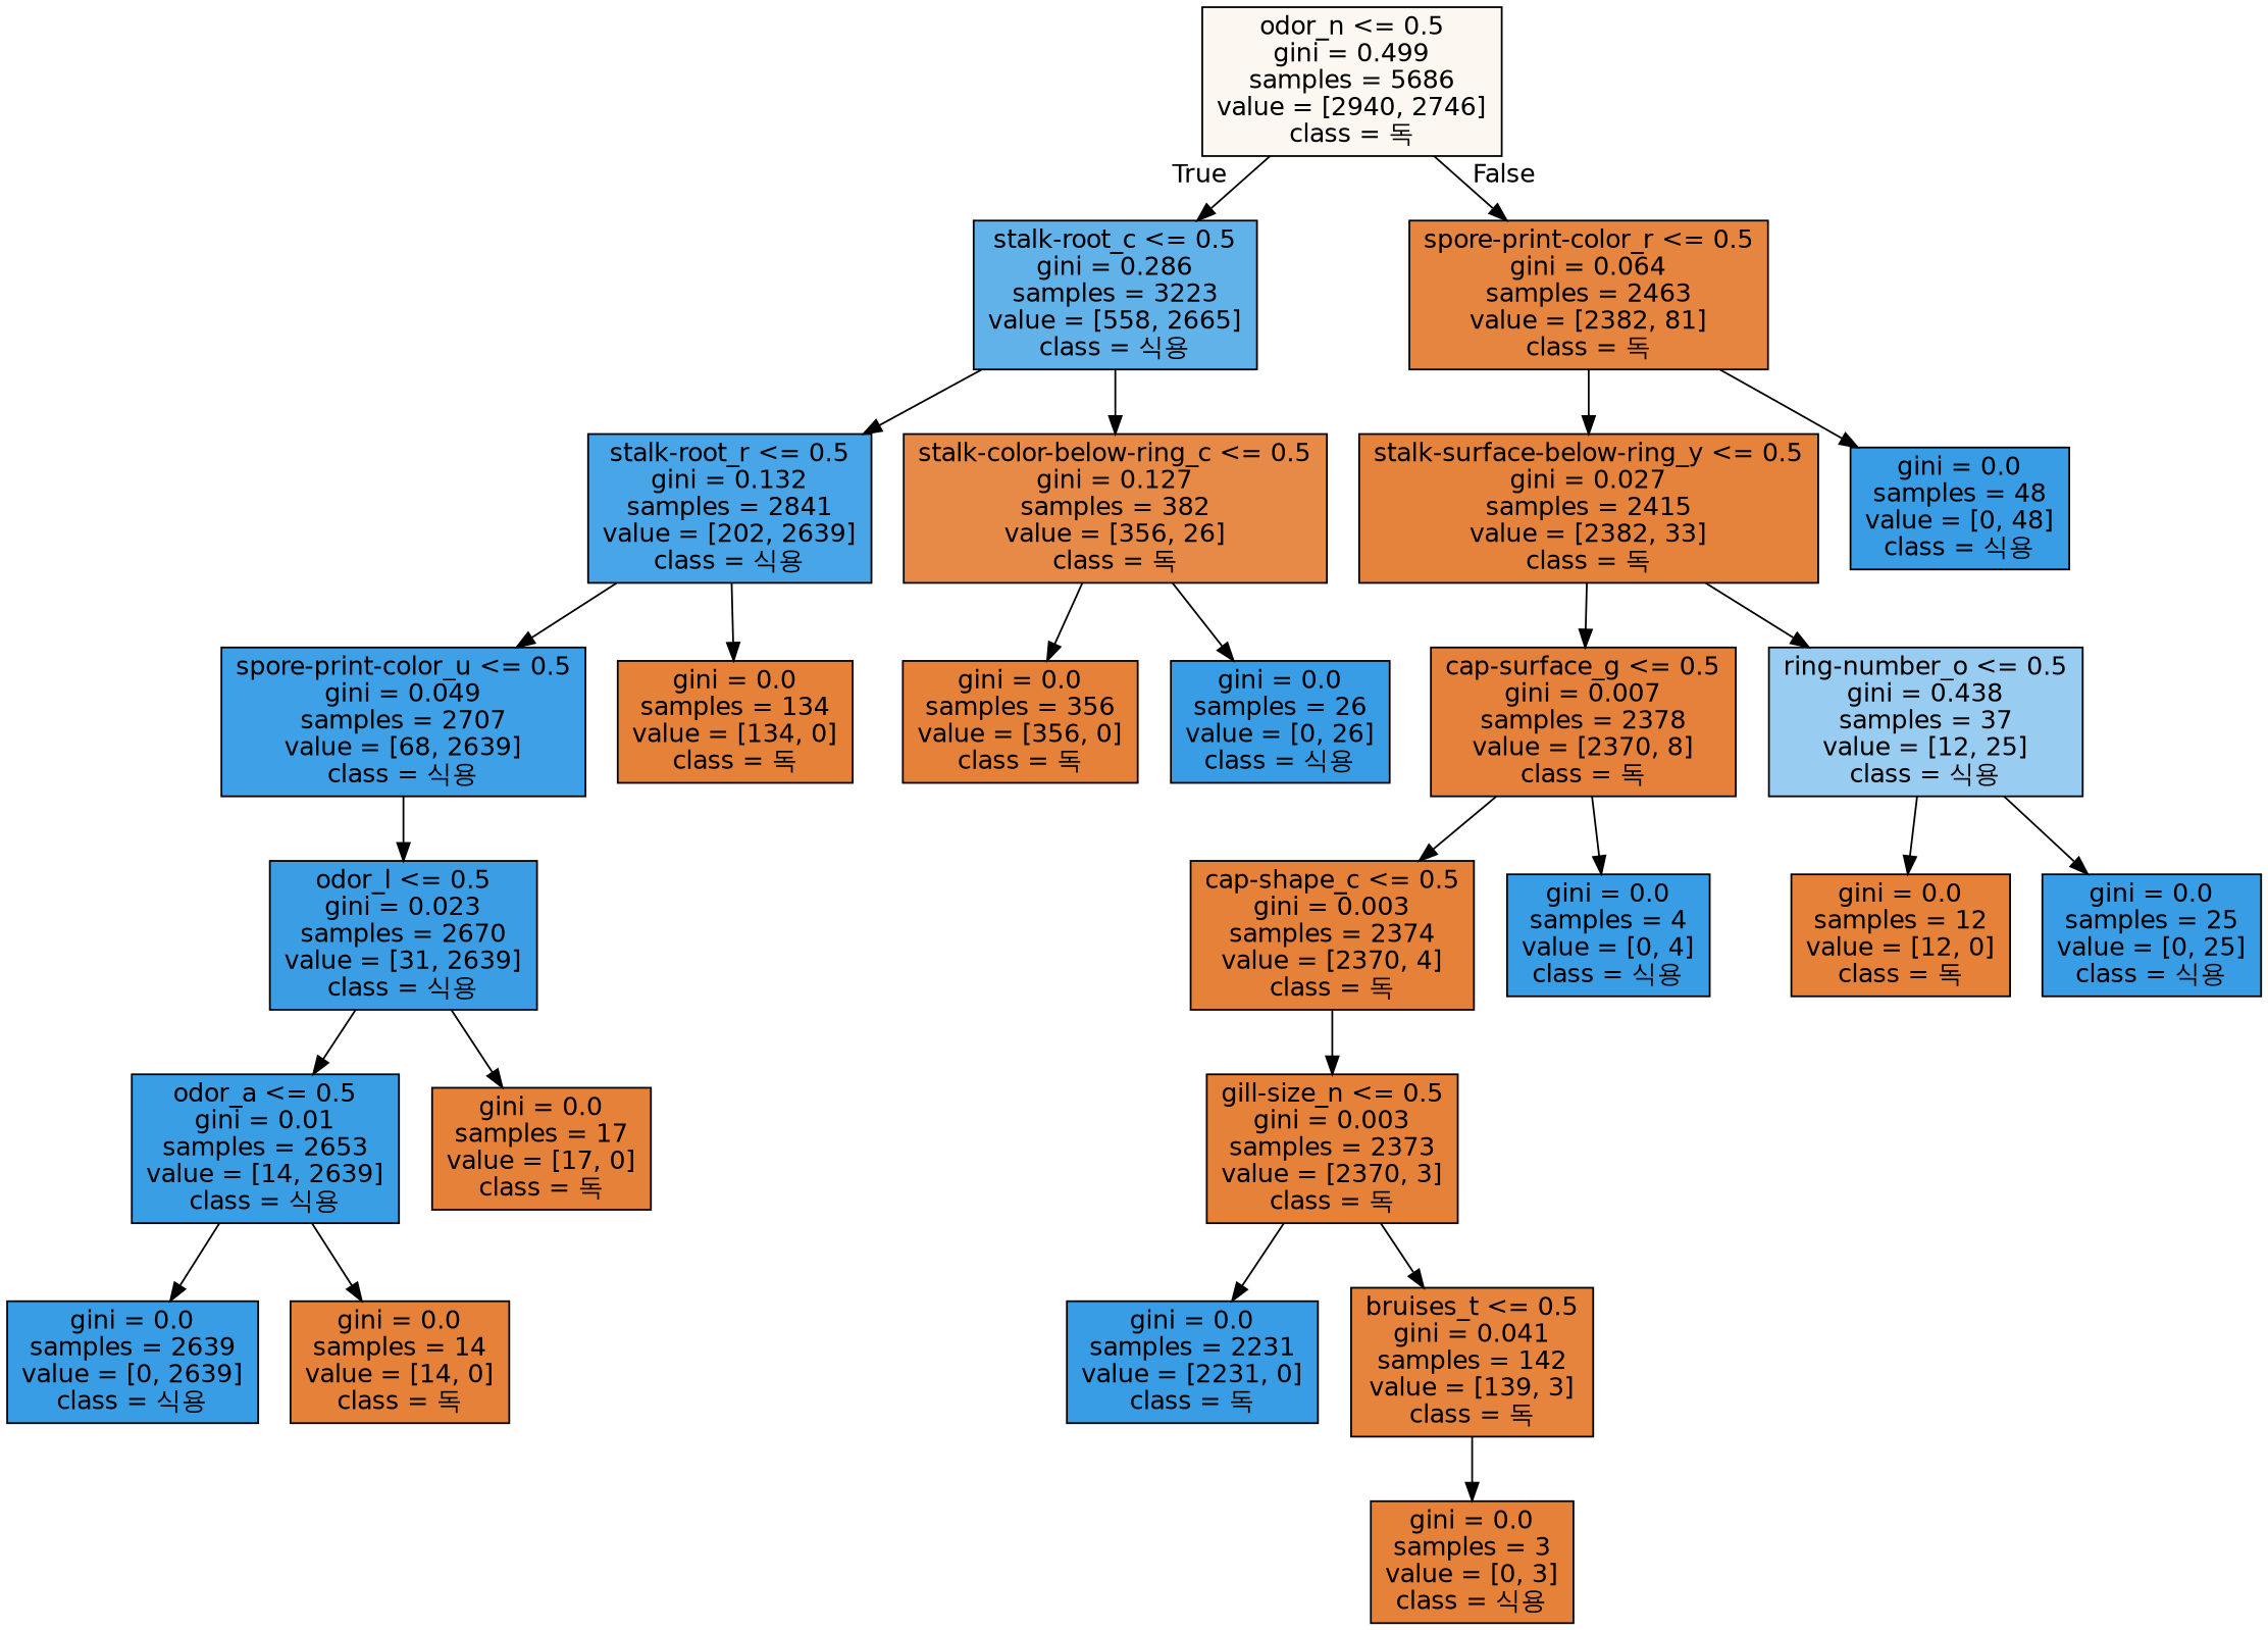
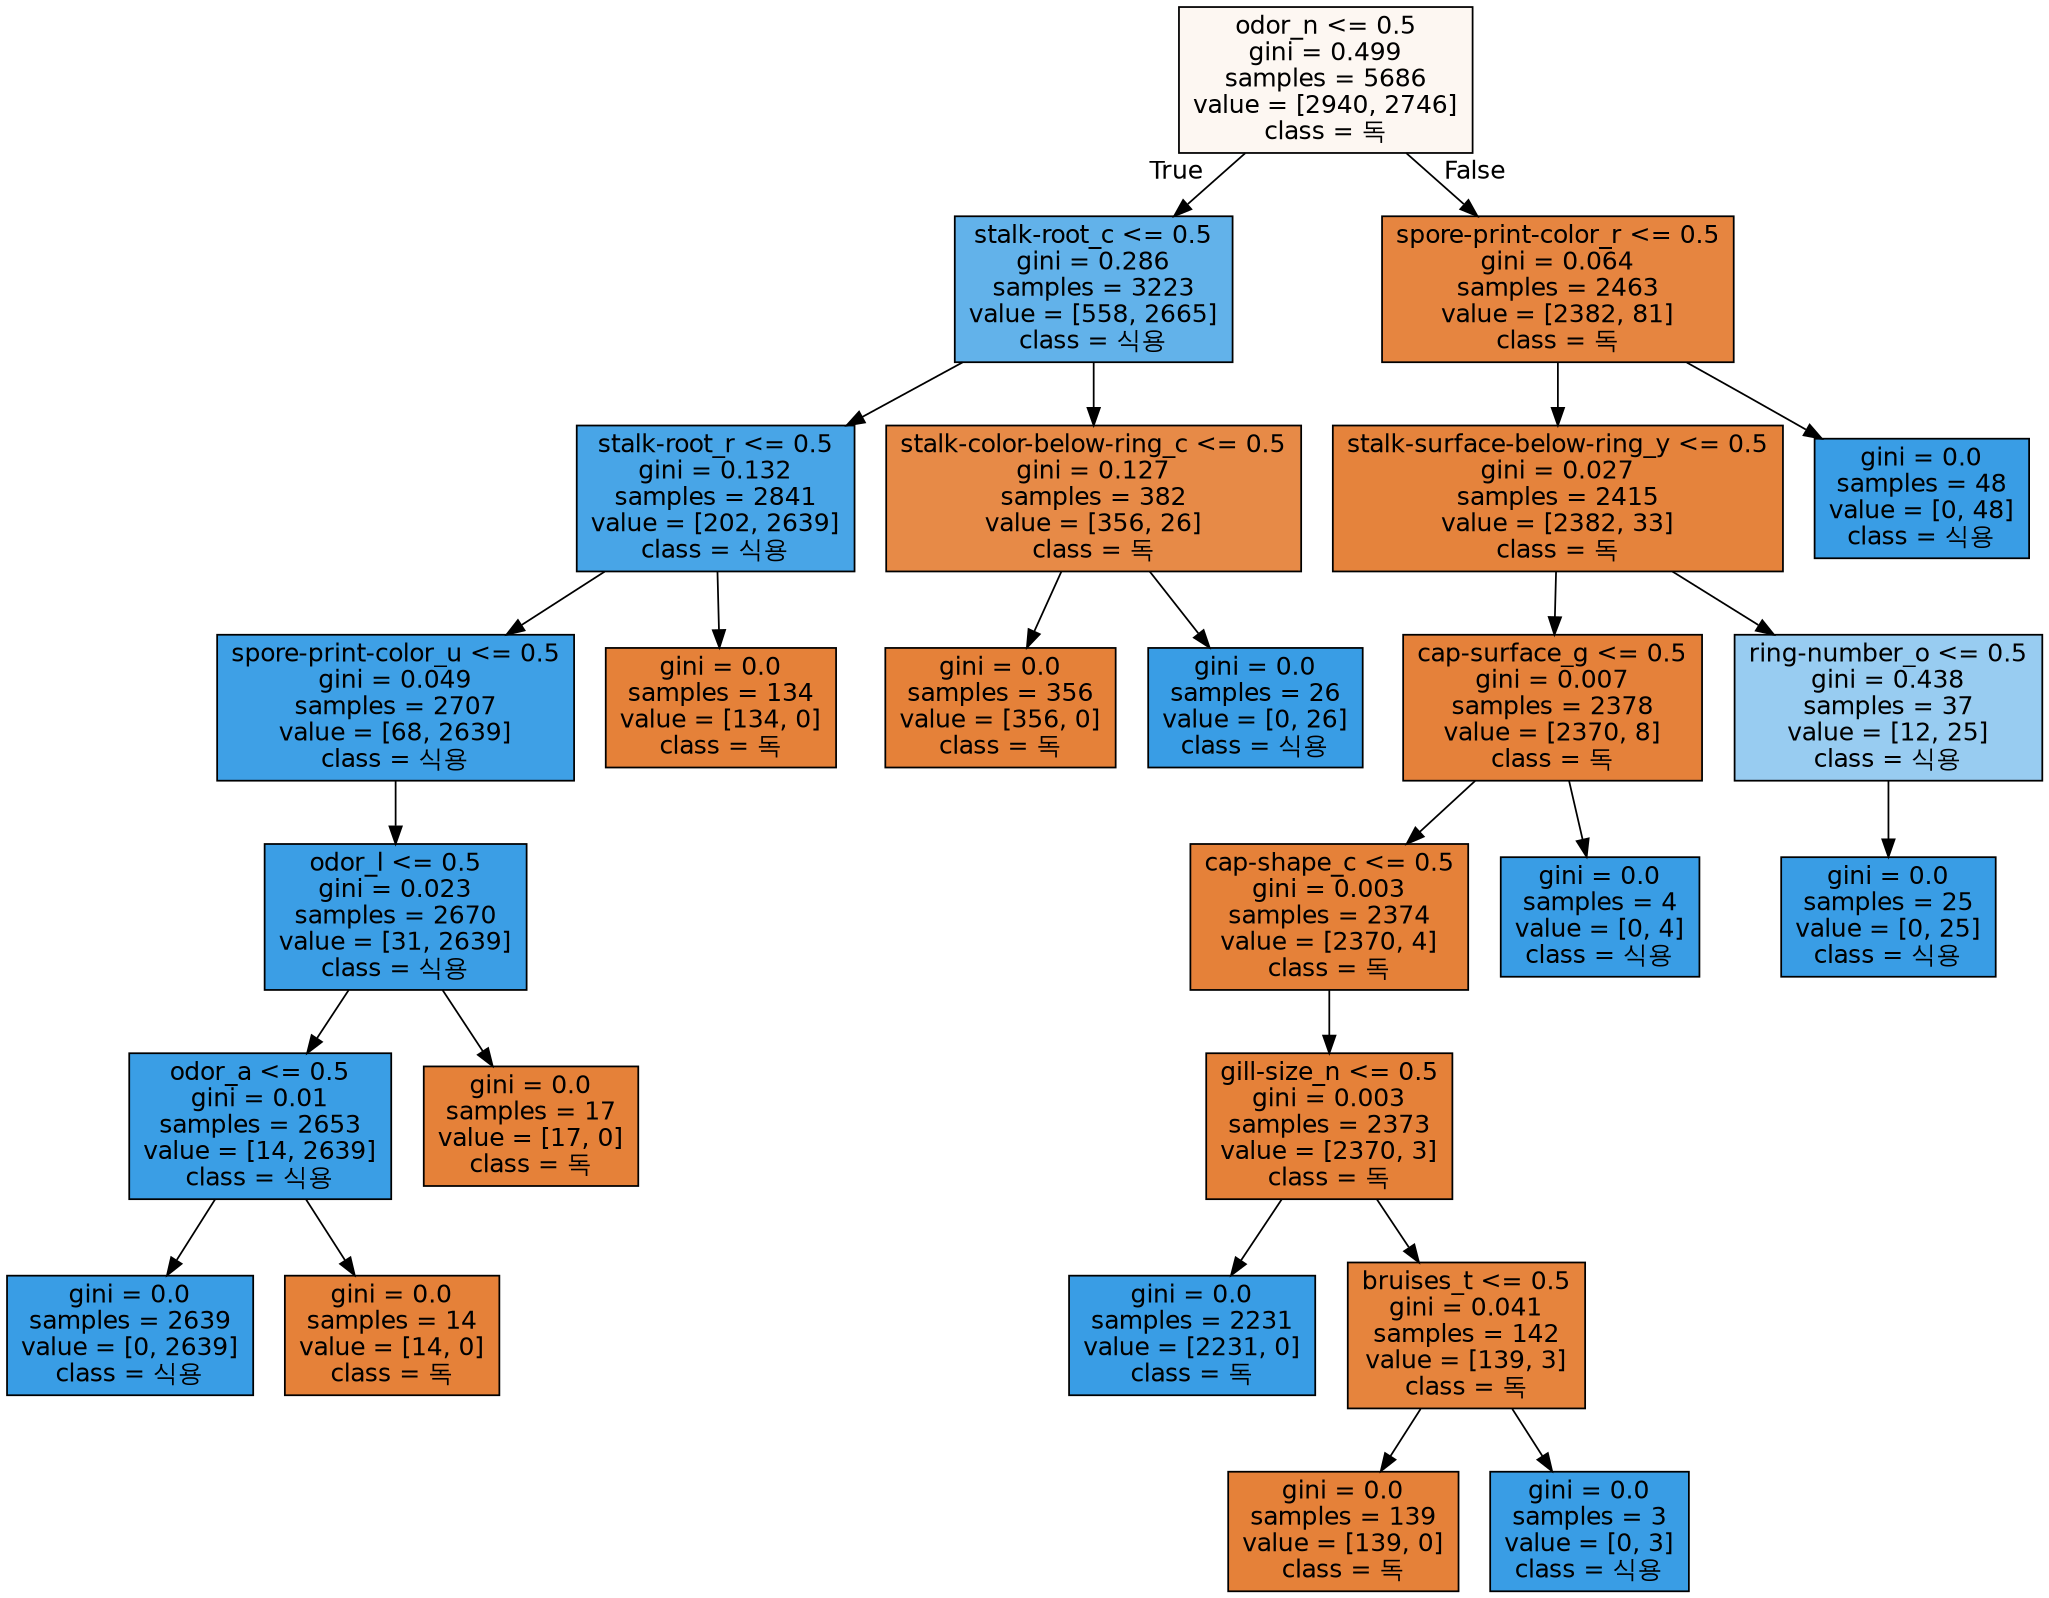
  digraph {
    node [color=black fillcolor="#e58139" fontname=helvetica shape=box style=filled]
    edge [fontname=helvetica]
    n1 [fillcolor="#fdf7f2" label="odor_n <= 0.5\ngini = 0.499\nsamples = 5686\nvalue = [2940, 2746]\nclass = 독"]
    n2 [fillcolor="#62b2ea" label="stalk-root_c <= 0.5\ngini = 0.286\nsamples = 3223\nvalue = [558, 2665]\nclass = 식용"]
    n3 [fillcolor="#e68540" label="spore-print-color_r <= 0.5\ngini = 0.064\nsamples = 2463\nvalue = [2382, 81]\nclass = 독"]
    n4 [fillcolor="#48a5e7" label="stalk-root_r <= 0.5\ngini = 0.132\nsamples = 2841\nvalue = [202, 2639]\nclass = 식용"]
    n5 [fillcolor="#e78a47" label="stalk-color-below-ring_c <= 0.5\ngini = 0.127\nsamples = 382\nvalue = [356, 26]\nclass = 독"]
    n6 [fillcolor="#e5833c" label="stalk-surface-below-ring_y <= 0.5\ngini = 0.027\nsamples = 2415\nvalue = [2382, 33]\nclass = 독"]
    n7 [fillcolor="#399de5" label="gini = 0.0\nsamples = 48\nvalue = [0, 48]\nclass = 식용"]
    n8 [fillcolor="#3ea0e6" label="spore-print-color_u <= 0.5\ngini = 0.049\nsamples = 2707\nvalue = [68, 2639]\nclass = 식용"]
    n9 [label="gini = 0.0\nsamples = 134\nvalue = [134, 0]\nclass = 독"]
    n10 [label="gini = 0.0\nsamples = 356\nvalue = [356, 0]\nclass = 독"]
    n11 [fillcolor="#399de5" label="gini = 0.0\nsamples = 26\nvalue = [0, 26]\nclass = 식용"]
    n12 [fillcolor="#3b9ee5" label="odor_l <= 0.5\ngini = 0.023\nsamples = 2670\nvalue = [31, 2639]\nclass = 식용"]
    n13 [fillcolor="#3a9ee5" label="odor_a <= 0.5\ngini = 0.01\nsamples = 2653\nvalue = [14, 2639]\nclass = 식용"]
    n14 [label="gini = 0.0\nsamples = 17\nvalue = [17, 0]\nclass = 독"]
    n15 [fillcolor="#399de5" label="gini = 0.0\nsamples = 2639\nvalue = [0, 2639]\nclass = 식용"]
    n16 [label="gini = 0.0\nsamples = 14\nvalue = [14, 0]\nclass = 독"]
    n17 [fillcolor="#e5813a" label="cap-surface_g <= 0.5\ngini = 0.007\nsamples = 2378\nvalue = [2370, 8]\nclass = 독"]
    n18 [fillcolor="#98ccf1" label="ring-number_o <= 0.5\ngini = 0.438\nsamples = 37\nvalue = [12, 25]\nclass = 식용"]
    n19 [label="cap-shape_c <= 0.5\ngini = 0.003\nsamples = 2374\nvalue = [2370, 4]\nclass = 독"]
    n20 [fillcolor="#399de5" label="gini = 0.0\nsamples = 4\nvalue = [0, 4]\nclass = 식용"]
-   n21 [label="gini = 0.0\nsamples = 12\nvalue = [12, 0]\nclass = 독"]
    n22 [fillcolor="#399de5" label="gini = 0.0\nsamples = 25\nvalue = [0, 25]\nclass = 식용"]
    n23 [label="gill-size_n <= 0.5\ngini = 0.003\nsamples = 2373\nvalue = [2370, 3]\nclass = 독"]
    n24 [fillcolor="#399de5" label="gini = 0.0\nsamples = 2231\nvalue = [2231, 0]\nclass = 독"]
    n25 [fillcolor="#e6843d" label="bruises_t <= 0.5\ngini = 0.041\nsamples = 142\nvalue = [139, 3]\nclass = 독"]
-   n27 [label="gini = 0.0\nsamples = 3\nvalue = [0, 3]\nclass = 식용"]
+   n26 [label="gini = 0.0\nsamples = 139\nvalue = [139, 0]\nclass = 독"]
+   n27 [fillcolor="#399de5" label="gini = 0.0\nsamples = 3\nvalue = [0, 3]\nclass = 식용"]
    n1 -> n2 [headlabel=True labelangle=45 labeldistance=2.5]
    n1 -> n3 [headlabel=False labelangle=-45 labeldistance=2.5]
    n2 -> n4
    n2 -> n5
    n3 -> n6
    n3 -> n7
    n4 -> n8
    n4 -> n9
    n5 -> n10
    n5 -> n11
    n6 -> n17
    n6 -> n18
    n8 -> n12
    n12 -> n13
    n12 -> n14
    n13 -> n15
    n13 -> n16
    n17 -> n19
    n17 -> n20
-   n18 -> n21
    n18 -> n22
    n19 -> n23
    n23 -> n24
    n23 -> n25
+   n25 -> n26
    n25 -> n27
  }
